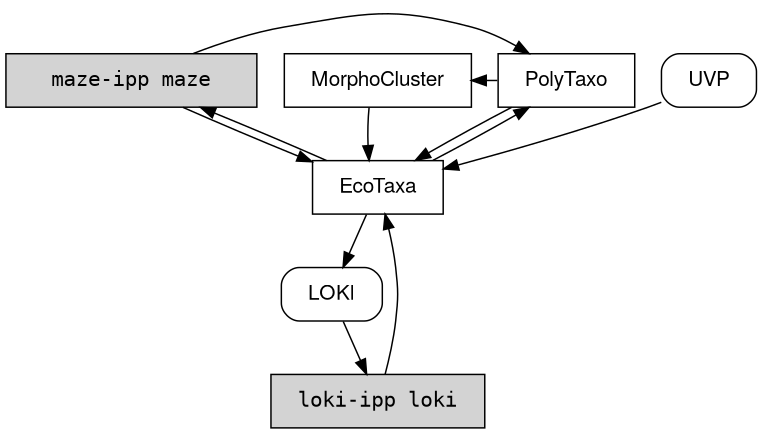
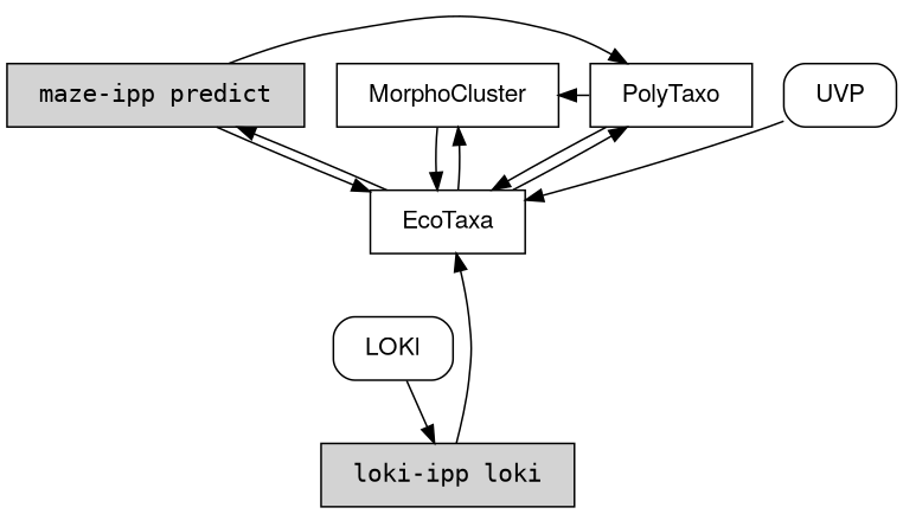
  digraph {
    fontname="Helvetica,Arial,sans-serif"
    node [fontname="Helvetica,Arial,sans-serif" margin="0.25,0" shape=box]
    edge [fontname="Helvetica,Arial,sans-serif"]
-   "maze-ipp predict" [fontname=monospace style=filled label="maze-ipp maze"]
+   "maze-ipp predict" [fontname=monospace style=filled]
    PolyTaxo
    MorphoCluster
    EcoTaxa
    n5 [fontname=monospace label="loki-ipp loki" style=filled]
    LOKI [style=rounded]
    UVP [style=rounded]
    subgraph sub_1 {
      rank=same
      "maze-ipp predict"
      PolyTaxo
    }
    subgraph sub_2 {
      rank=same
      "maze-ipp predict"
      MorphoCluster
    }
    "maze-ipp predict" -> PolyTaxo
    "maze-ipp predict" -> EcoTaxa
    PolyTaxo -> EcoTaxa
    MorphoCluster -> PolyTaxo [dir=back]
    MorphoCluster -> EcoTaxa
    EcoTaxa -> "maze-ipp predict"
    EcoTaxa -> PolyTaxo
-   EcoTaxa -> LOKI
+   EcoTaxa -> MorphoCluster
    n5 -> EcoTaxa
    LOKI -> n5
    UVP -> EcoTaxa
  }
